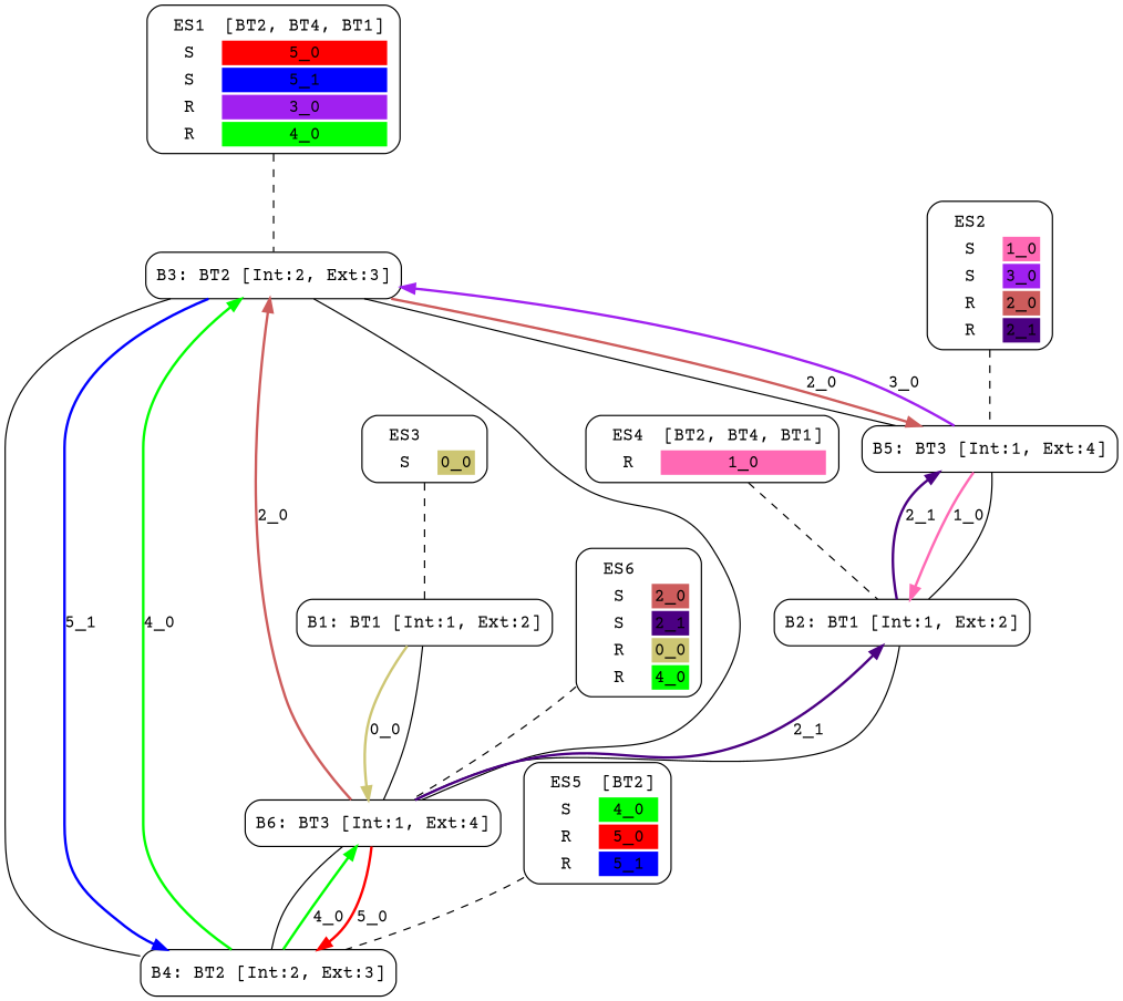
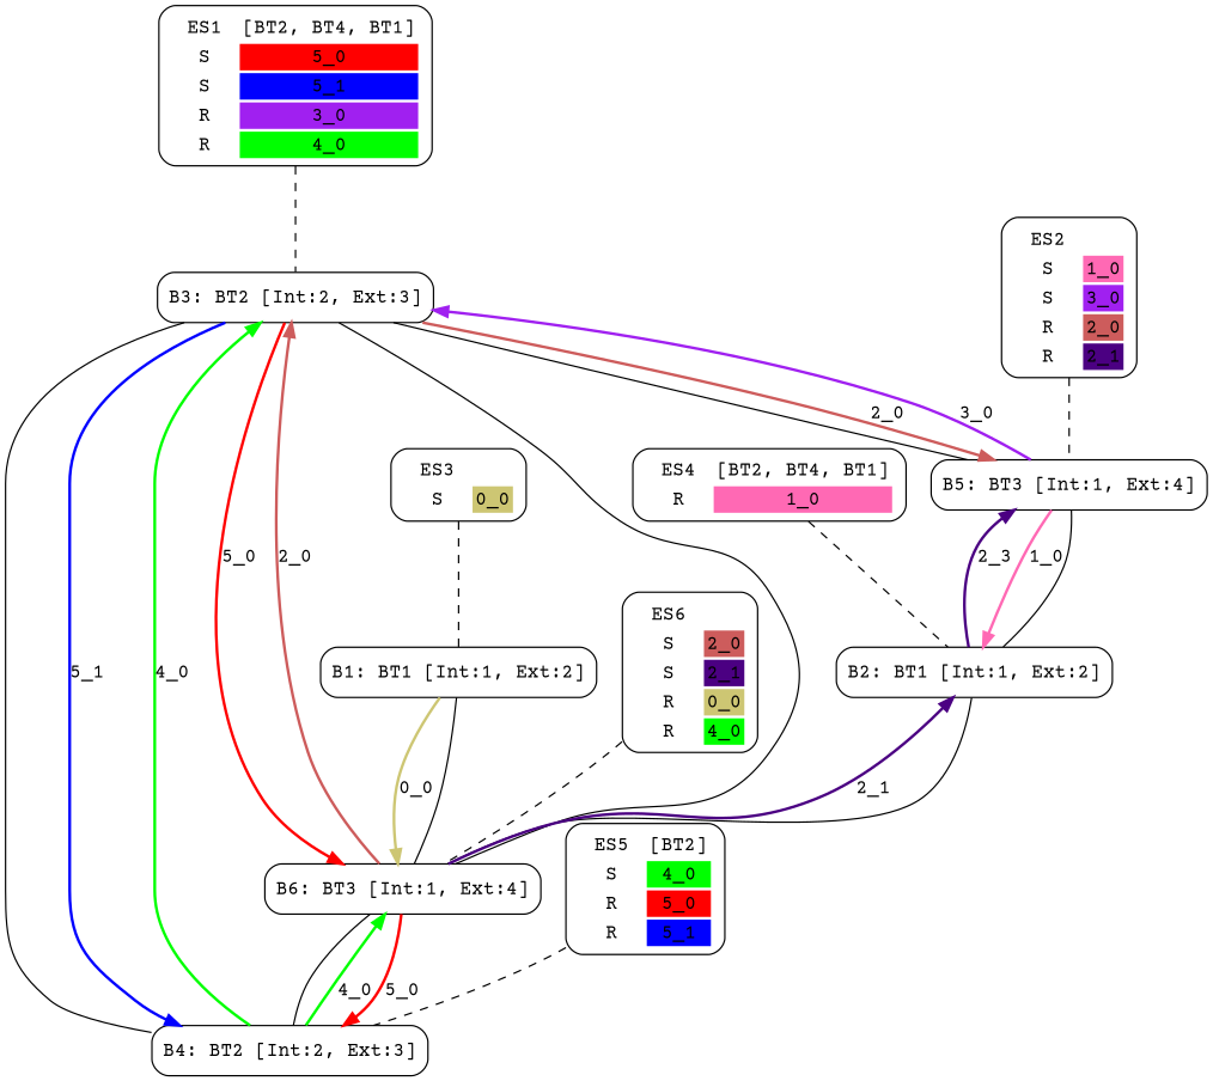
  digraph {
    fontname="Courier Prime"
    node [shape=box style=rounded fontname="Courier Prime"]
    edge [arrowhead=none style=bold fontname="Courier Prime"]
    n1 [label=<<TABLE  BORDER="0"><TR> <TD ALIGN="CENTER" BORDER="0"> ES1 </TD> <TD>[BT2, BT4, BT1]</TD> </TR><TR><TD>S</TD><TD BGCOLOR="red">5_0</TD></TR> <TR><TD>S</TD><TD BGCOLOR="blue">5_1</TD></TR> <TR><TD>R</TD><TD BGCOLOR="purple">3_0</TD></TR> <TR><TD>R</TD><TD BGCOLOR="green">4_0</TD></TR> </TABLE>>]
    n2 [label="B3: BT2 [Int:2, Ext:3]"]
    n3 [label=<<TABLE  BORDER="0"><TR> <TD ALIGN="CENTER" BORDER="0"> ES2 </TD>  </TR><TR><TD>S</TD><TD BGCOLOR="hotpink">1_0</TD></TR> <TR><TD>S</TD><TD BGCOLOR="purple">3_0</TD></TR> <TR><TD>R</TD><TD BGCOLOR="indianred">2_0</TD></TR> <TR><TD>R</TD><TD BGCOLOR="indigo">2_1</TD></TR> </TABLE>>]
    n4 [label="B5: BT3 [Int:1, Ext:4]"]
    n5 [label=<<TABLE  BORDER="0"><TR> <TD ALIGN="CENTER" BORDER="0"> ES3 </TD>  </TR><TR><TD>S</TD><TD BGCOLOR="khaki3">0_0</TD></TR> </TABLE>>]
    n6 [label="B1: BT1 [Int:1, Ext:2]"]
    n7 [label=<<TABLE  BORDER="0"><TR> <TD ALIGN="CENTER" BORDER="0"> ES4 </TD> <TD>[BT2, BT4, BT1]</TD> </TR><TR><TD>R</TD><TD BGCOLOR="hotpink">1_0</TD></TR> </TABLE>>]
    n8 [label="B2: BT1 [Int:1, Ext:2]"]
    n9 [label=<<TABLE  BORDER="0"><TR> <TD ALIGN="CENTER" BORDER="0"> ES5 </TD> <TD>[BT2]</TD> </TR><TR><TD>S</TD><TD BGCOLOR="green">4_0</TD></TR> <TR><TD>R</TD><TD BGCOLOR="red">5_0</TD></TR> <TR><TD>R</TD><TD BGCOLOR="blue">5_1</TD></TR> </TABLE>>]
    n10 [label="B4: BT2 [Int:2, Ext:3]"]
    n11 [label=<<TABLE  BORDER="0"><TR> <TD ALIGN="CENTER" BORDER="0"> ES6 </TD>  </TR><TR><TD>S</TD><TD BGCOLOR="indianred">2_0</TD></TR> <TR><TD>S</TD><TD BGCOLOR="indigo">2_1</TD></TR> <TR><TD>R</TD><TD BGCOLOR="khaki3">0_0</TD></TR> <TR><TD>R</TD><TD BGCOLOR="green">4_0</TD></TR> </TABLE>>]
    n12 [label="B6: BT3 [Int:1, Ext:4]"]
    n1 -> n2 [style=dashed]
    n2 -> n4 [style=""]
    n2 -> n4 [color=indianred label="2_0" arrowhead=""]
    n2 -> n10 [style=""]
    n2 -> n10 [color=blue label="5_1" arrowhead=""]
    n2 -> n12 [style=""]
+   n2 -> n12 [color=red label="5_0" arrowhead=""]
    n3 -> n4 [style=dashed]
    n4 -> n2 [color=purple label="3_0" arrowhead=""]
    n4 -> n8 [color=hotpink label="1_0" arrowhead=""]
    n5 -> n6 [style=dashed]
    n6 -> n12 [style=""]
    n6 -> n12 [color=khaki3 label="0_0" arrowhead=""]
    n7 -> n8 [style=dashed]
    n8 -> n4 [style=""]
-   n8 -> n4 [color=indigo label="2_1" arrowhead=""]
+   n8 -> n4 [color=indigo label="2_3" arrowhead=""]
    n8 -> n12 [style=""]
    n9 -> n10 [style=dashed]
    n10 -> n2 [color=green label="4_0" arrowhead=""]
    n10 -> n12 [style=""]
    n10 -> n12 [color=green label="4_0" arrowhead=""]
    n11 -> n12 [style=dashed]
    n12 -> n2 [color=indianred label="2_0" arrowhead=""]
    n12 -> n8 [color=indigo label="2_1" arrowhead=""]
    n12 -> n10 [color=red label="5_0" arrowhead=""]
  }
